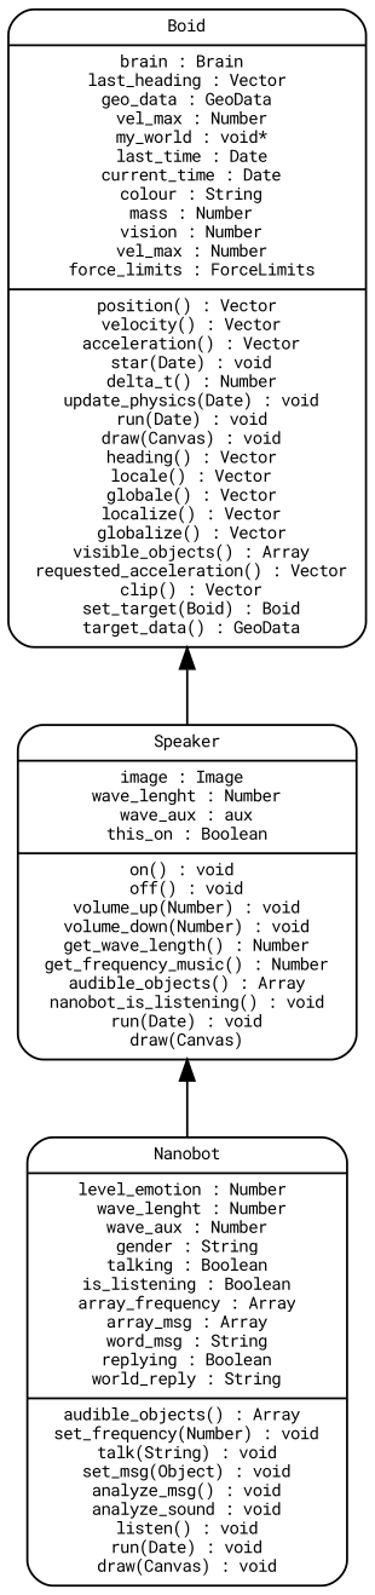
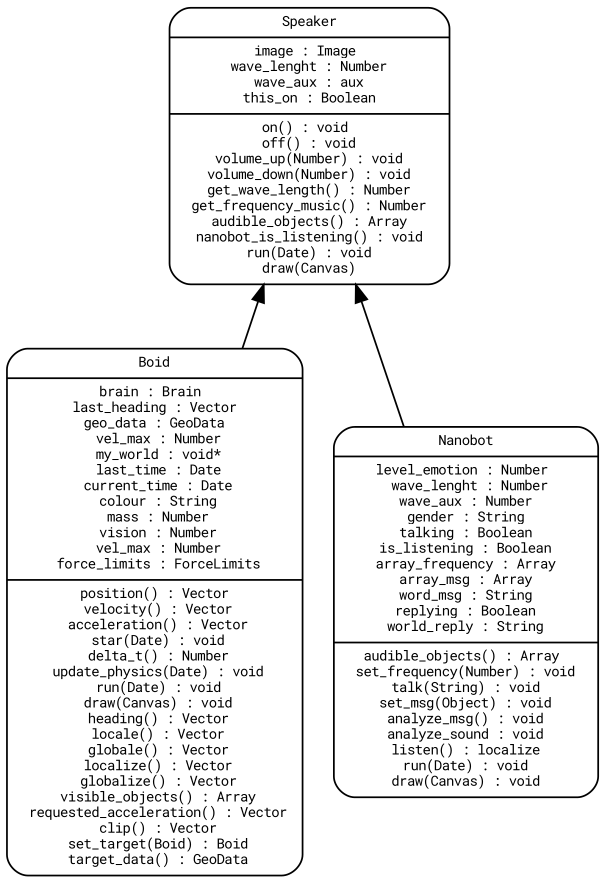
  digraph {
    fontname="Roboto Mono"
    fontsize=8
    node [fontname="Roboto Mono" fontsize=8 shape=record style=rounded]
    edge [arrowhead=empty dir=back fontname="Roboto Mono" fontsize=8]
    n1 [label="{Boid| brain : Brain \n                                 last_heading : Vector \n                                 geo_data : GeoData \n                                 vel_max : Number\n                                 my_world : void*\n                                 last_time : Date\n                                 current_time : Date\n                                 colour : String\n                                 mass : Number\n                                 vision : Number\n                                 vel_max : Number\n                                 force_limits : ForceLimits\n                               |                                position() : Vector\n                                 velocity() : Vector\n                                 acceleration() : Vector\n                                 star(Date) : void\n                                 delta_t() : Number\n                                 update_physics(Date) : void\n                                 run(Date) : void\n                                 draw(Canvas) : void\n                                 heading() : Vector\n                                 locale() : Vector\n                                 globale() : Vector\n                                 localize() : Vector\n                                 globalize() : Vector\n                                 visible_objects() : Array\n                                 requested_acceleration() : Vector\n                                 clip() : Vector\n                                 set_target(Boid) : Boid\n                                 target_data() : GeoData\n                         }"]
    n2 [label="{Speaker| image : Image \n                                            wave_lenght : Number \n                                            wave_aux : aux \n                                            this_on : Boolean \n                                         |                                            on() : void \n                                             off() : void \n                                             volume_up(Number) : void \n                                             volume_down(Number) : void \n                                             get_wave_length() : Number \n                                             get_frequency_music() : Number \n                                             audible_objects() : Array \n                                             nanobot_is_listening() : void \n                                             run(Date) : void \n                                             draw(Canvas) \n                                  }"]
-   n3 [label="{Nanobot| level_emotion : Number \n                                            wave_lenght :  Number\n                                            wave_aux : Number \n                                            gender : String \n                                            talking : Boolean \n                                            is_listening : Boolean \n                                            array_frequency : Array \n                                            array_msg : Array \n                                            word_msg : String \n                                            replying : Boolean \n                                            world_reply : String \n                                         |                                            audible_objects() : Array \n                                             set_frequency(Number) : void \n                                             talk(String) : void \n                                             set_msg(Object) : void \n                                             analyze_msg() : void \n                                             analyze_sound : void \n                                             listen() : void \n                                             run(Date) : void \n                                             draw(Canvas) : void \n                         }"]
-   n1 -> n2
+   n3 [label="{Nanobot| level_emotion : Number \n                                            wave_lenght :  Number\n                                            wave_aux : Number \n                                            gender : String \n                                            talking : Boolean \n                                            is_listening : Boolean \n                                            array_frequency : Array \n                                            array_msg : Array \n                                            word_msg : String \n                                            replying : Boolean \n                                            world_reply : String \n                                         |                                            audible_objects() : Array \n                                             set_frequency(Number) : void \n                                             talk(String) : void \n                                             set_msg(Object) : void \n                                             analyze_msg() : void \n                                             analyze_sound : void \n                                             listen() : localize \n                                             run(Date) : void \n                                             draw(Canvas) : void \n                         }"]
+   n2 -> n1
    n2 -> n3
  }
